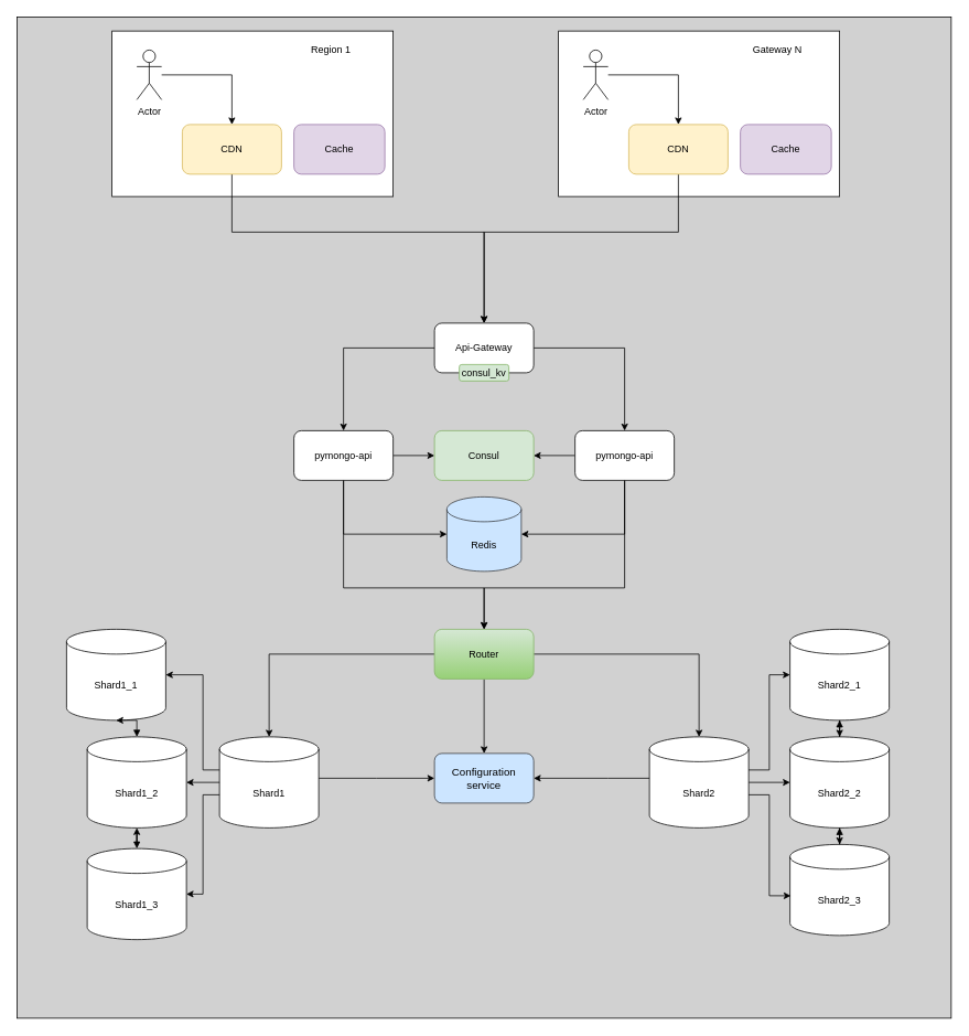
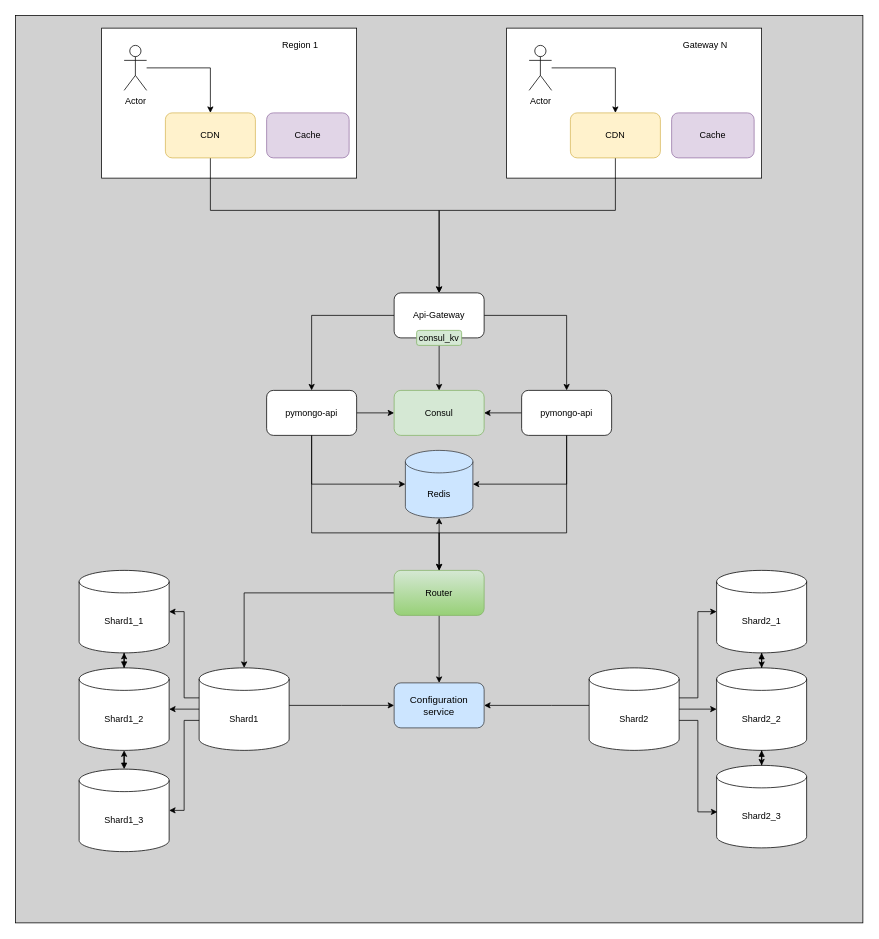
  <mxCell id="0" />
  <mxCell id="1" parent="0" />
  <mxCell id="2" value="" style="whiteSpace=wrap;html=1;fillColor=#D1D1D1;" parent="1" vertex="1"><mxGeometry x="20" y="20" width="1130" height="1210" as="geometry" /></mxCell>
  <mxCell id="3" style="edgeStyle=orthogonalEdgeStyle;rounded=0;orthogonalLoop=1;jettySize=auto;html=1;" parent="1" source="5" target="9" edge="1"><mxGeometry relative="1" as="geometry"><Array as="points"><mxPoint x="755" y="710" /><mxPoint x="585" y="710" /></Array></mxGeometry></mxCell>
  <mxCell id="4" style="edgeStyle=orthogonalEdgeStyle;rounded=0;orthogonalLoop=1;jettySize=auto;html=1;entryX=1;entryY=0.5;entryDx=0;entryDy=0;" parent="1" source="5" target="40" edge="1"><mxGeometry relative="1" as="geometry" /></mxCell>
  <mxCell id="5" value="pymongo-api" style="rounded=1;whiteSpace=wrap;html=1;" parent="1" vertex="1"><mxGeometry x="695" y="520" width="120" height="60" as="geometry" /></mxCell>
  <mxCell id="6" style="edgeStyle=orthogonalEdgeStyle;rounded=0;orthogonalLoop=1;jettySize=auto;html=1;" parent="1" source="9" target="15" edge="1"><mxGeometry relative="1" as="geometry" /></mxCell>
  <mxCell id="7" style="edgeStyle=orthogonalEdgeStyle;rounded=0;orthogonalLoop=1;jettySize=auto;html=1;" parent="1" source="9" target="11" edge="1"><mxGeometry relative="1" as="geometry" /></mxCell>
- <mxCell id="8" style="edgeStyle=orthogonalEdgeStyle;rounded=0;orthogonalLoop=1;jettySize=auto;html=1;" parent="1" source="9" target="14" edge="1"><mxGeometry relative="1" as="geometry" /></mxCell>
+ <mxCell id="8" style="edgeStyle=orthogonalEdgeStyle;rounded=0;orthogonalLoop=1;jettySize=auto;html=1;" parent="1" source="9" target="31" edge="1"><mxGeometry relative="1" as="geometry" /></mxCell>
  <mxCell id="9" value="Router" style="rounded=1;whiteSpace=wrap;html=1;fillColor=#d5e8d4;gradientColor=#97d077;strokeColor=#82b366;" parent="1" vertex="1"><mxGeometry x="525" y="760" width="120" height="60" as="geometry" /></mxCell>
  <mxCell id="10" style="edgeStyle=orthogonalEdgeStyle;rounded=0;orthogonalLoop=1;jettySize=auto;html=1;entryX=0;entryY=0.5;entryDx=0;entryDy=0;" parent="1" target="15" edge="1"><mxGeometry relative="1" as="geometry"><mxPoint x="384.96" y="940" as="sourcePoint" /><mxPoint x="524.96" y="950" as="targetPoint" /><Array as="points"><mxPoint x="455" y="940" /><mxPoint x="455" y="940" /></Array></mxGeometry></mxCell>
  <mxCell id="11" value="Shard1" style="shape=cylinder3;whiteSpace=wrap;html=1;boundedLbl=1;backgroundOutline=1;size=15;" parent="1" vertex="1"><mxGeometry x="265" y="890" width="120" height="110" as="geometry" /></mxCell>
  <mxCell id="12" style="edgeStyle=orthogonalEdgeStyle;rounded=0;orthogonalLoop=1;jettySize=auto;html=1;entryX=1;entryY=0.5;entryDx=0;entryDy=0;" parent="1" source="14" target="15" edge="1"><mxGeometry relative="1" as="geometry"><Array as="points"><mxPoint x="735" y="940" /><mxPoint x="735" y="940" /></Array></mxGeometry></mxCell>
  <mxCell id="13" style="edgeStyle=orthogonalEdgeStyle;rounded=0;orthogonalLoop=1;jettySize=auto;html=1;" parent="1" source="14" target="20" edge="1"><mxGeometry relative="1" as="geometry" /></mxCell>
  <mxCell id="14" value="Shard2" style="shape=cylinder3;whiteSpace=wrap;html=1;boundedLbl=1;backgroundOutline=1;size=15;" parent="1" vertex="1"><mxGeometry x="785" y="890" width="120" height="110" as="geometry" /></mxCell>
  <mxCell id="15" value="&lt;font style=&quot;font-size: 13px;&quot;&gt;Configuration service&lt;/font&gt;" style="rounded=1;whiteSpace=wrap;html=1;fillColor=#cce5ff;strokeColor=#36393d;" parent="1" vertex="1"><mxGeometry x="525" y="910" width="120" height="60" as="geometry" /></mxCell>
- <mxCell id="16" value="Shard1_1" style="shape=cylinder3;whiteSpace=wrap;html=1;boundedLbl=1;backgroundOutline=1;size=15;" parent="1" vertex="1"><mxGeometry x="80" y="760" width="120" height="110" as="geometry" /></mxCell>
+ <mxCell id="16" value="Shard1_1" style="shape=cylinder3;whiteSpace=wrap;html=1;boundedLbl=1;backgroundOutline=1;size=15;" parent="1" vertex="1"><mxGeometry x="105" y="760" width="120" height="110" as="geometry" /></mxCell>
  <mxCell id="17" value="Shard1_2" style="shape=cylinder3;whiteSpace=wrap;html=1;boundedLbl=1;backgroundOutline=1;size=15;" parent="1" vertex="1"><mxGeometry x="105" y="890" width="120" height="110" as="geometry" /></mxCell>
  <mxCell id="18" value="Shard1_3" style="shape=cylinder3;whiteSpace=wrap;html=1;boundedLbl=1;backgroundOutline=1;size=15;" parent="1" vertex="1"><mxGeometry x="105" y="1025" width="120" height="110" as="geometry" /></mxCell>
  <mxCell id="19" value="Shard2_1" style="shape=cylinder3;whiteSpace=wrap;html=1;boundedLbl=1;backgroundOutline=1;size=15;" parent="1" vertex="1"><mxGeometry x="955" y="760" width="120" height="110" as="geometry" /></mxCell>
  <mxCell id="20" value="Shard2_2" style="shape=cylinder3;whiteSpace=wrap;html=1;boundedLbl=1;backgroundOutline=1;size=15;" parent="1" vertex="1"><mxGeometry x="955" y="890" width="120" height="110" as="geometry" /></mxCell>
  <mxCell id="21" value="Shard2_3" style="shape=cylinder3;whiteSpace=wrap;html=1;boundedLbl=1;backgroundOutline=1;size=15;" parent="1" vertex="1"><mxGeometry x="955" y="1020" width="120" height="110" as="geometry" /></mxCell>
  <mxCell id="22" style="edgeStyle=orthogonalEdgeStyle;rounded=0;orthogonalLoop=1;jettySize=auto;html=1;entryX=0;entryY=0.5;entryDx=0;entryDy=0;entryPerimeter=0;" parent="1" source="14" target="19" edge="1"><mxGeometry relative="1" as="geometry"><Array as="points"><mxPoint x="930" y="930" /><mxPoint x="930" y="815" /></Array></mxGeometry></mxCell>
  <mxCell id="23" style="edgeStyle=orthogonalEdgeStyle;rounded=0;orthogonalLoop=1;jettySize=auto;html=1;entryX=0.008;entryY=0.564;entryDx=0;entryDy=0;entryPerimeter=0;" parent="1" source="14" target="21" edge="1"><mxGeometry relative="1" as="geometry"><Array as="points"><mxPoint x="930" y="960" /><mxPoint x="930" y="1082" /></Array></mxGeometry></mxCell>
  <mxCell id="24" style="edgeStyle=orthogonalEdgeStyle;rounded=0;orthogonalLoop=1;jettySize=auto;html=1;entryX=1;entryY=0.5;entryDx=0;entryDy=0;entryPerimeter=0;" parent="1" source="11" target="17" edge="1"><mxGeometry relative="1" as="geometry" /></mxCell>
  <mxCell id="25" style="edgeStyle=orthogonalEdgeStyle;rounded=0;orthogonalLoop=1;jettySize=auto;html=1;entryX=1;entryY=0.5;entryDx=0;entryDy=0;entryPerimeter=0;" parent="1" source="11" target="16" edge="1"><mxGeometry relative="1" as="geometry"><Array as="points"><mxPoint x="245" y="930" /><mxPoint x="245" y="815" /></Array></mxGeometry></mxCell>
  <mxCell id="26" style="edgeStyle=orthogonalEdgeStyle;rounded=0;orthogonalLoop=1;jettySize=auto;html=1;entryX=1;entryY=0.5;entryDx=0;entryDy=0;entryPerimeter=0;" parent="1" source="11" target="18" edge="1"><mxGeometry relative="1" as="geometry"><Array as="points"><mxPoint x="245" y="960" /><mxPoint x="245" y="1080" /></Array></mxGeometry></mxCell>
  <mxCell id="27" style="edgeStyle=orthogonalEdgeStyle;rounded=0;orthogonalLoop=1;jettySize=auto;html=1;entryX=0.5;entryY=0;entryDx=0;entryDy=0;entryPerimeter=0;startArrow=block;startFill=1;" parent="1" source="19" target="20" edge="1"><mxGeometry relative="1" as="geometry" /></mxCell>
  <mxCell id="28" style="edgeStyle=orthogonalEdgeStyle;rounded=0;orthogonalLoop=1;jettySize=auto;html=1;entryX=0.5;entryY=0;entryDx=0;entryDy=0;entryPerimeter=0;startArrow=block;startFill=1;" parent="1" source="20" target="21" edge="1"><mxGeometry relative="1" as="geometry" /></mxCell>
  <mxCell id="29" style="edgeStyle=orthogonalEdgeStyle;rounded=0;orthogonalLoop=1;jettySize=auto;html=1;entryX=0.5;entryY=1;entryDx=0;entryDy=0;entryPerimeter=0;startArrow=block;startFill=1;" parent="1" source="17" target="16" edge="1"><mxGeometry relative="1" as="geometry" /></mxCell>
  <mxCell id="30" style="edgeStyle=orthogonalEdgeStyle;rounded=0;orthogonalLoop=1;jettySize=auto;html=1;entryX=0.5;entryY=1;entryDx=0;entryDy=0;entryPerimeter=0;startArrow=block;startFill=1;" parent="1" source="18" target="17" edge="1"><mxGeometry relative="1" as="geometry" /></mxCell>
  <mxCell id="31" value="Redis" style="shape=cylinder3;whiteSpace=wrap;html=1;boundedLbl=1;backgroundOutline=1;size=15;fillColor=#cce5ff;strokeColor=#36393d;" parent="1" vertex="1"><mxGeometry x="540" y="600" width="90" height="90" as="geometry" /></mxCell>
  <mxCell id="32" style="edgeStyle=orthogonalEdgeStyle;rounded=0;orthogonalLoop=1;jettySize=auto;html=1;" parent="1" source="34" target="5" edge="1"><mxGeometry relative="1" as="geometry" /></mxCell>
  <mxCell id="33" style="edgeStyle=orthogonalEdgeStyle;rounded=0;orthogonalLoop=1;jettySize=auto;html=1;" parent="1" source="34" target="37" edge="1"><mxGeometry relative="1" as="geometry" /></mxCell>
  <mxCell id="34" value="Api-Gateway" style="rounded=1;whiteSpace=wrap;html=1;" parent="1" vertex="1"><mxGeometry x="525" y="390" width="120" height="60" as="geometry" /></mxCell>
  <mxCell id="35" style="edgeStyle=orthogonalEdgeStyle;rounded=0;orthogonalLoop=1;jettySize=auto;html=1;" parent="1" source="37" target="9" edge="1"><mxGeometry relative="1" as="geometry"><Array as="points"><mxPoint x="415" y="710" /><mxPoint x="585" y="710" /></Array></mxGeometry></mxCell>
  <mxCell id="36" style="edgeStyle=orthogonalEdgeStyle;rounded=0;orthogonalLoop=1;jettySize=auto;html=1;entryX=0;entryY=0.5;entryDx=0;entryDy=0;" parent="1" source="37" target="40" edge="1"><mxGeometry relative="1" as="geometry" /></mxCell>
  <mxCell id="37" value="pymongo-api" style="rounded=1;whiteSpace=wrap;html=1;" parent="1" vertex="1"><mxGeometry x="355" y="520" width="120" height="60" as="geometry" /></mxCell>
  <mxCell id="38" style="edgeStyle=orthogonalEdgeStyle;rounded=0;orthogonalLoop=1;jettySize=auto;html=1;entryX=0;entryY=0.5;entryDx=0;entryDy=0;entryPerimeter=0;" parent="1" source="37" target="31" edge="1"><mxGeometry relative="1" as="geometry"><Array as="points"><mxPoint x="415" y="645" /></Array></mxGeometry></mxCell>
  <mxCell id="39" style="edgeStyle=orthogonalEdgeStyle;rounded=0;orthogonalLoop=1;jettySize=auto;html=1;entryX=1;entryY=0.5;entryDx=0;entryDy=0;entryPerimeter=0;" parent="1" source="5" target="31" edge="1"><mxGeometry relative="1" as="geometry"><Array as="points"><mxPoint x="755" y="645" /></Array></mxGeometry></mxCell>
  <mxCell id="40" value="Consul" style="rounded=1;whiteSpace=wrap;html=1;fillColor=#d5e8d4;strokeColor=#82b366;" parent="1" vertex="1"><mxGeometry x="525" y="520" width="120" height="60" as="geometry" /></mxCell>
+ <mxCell id="41" style="edgeStyle=orthogonalEdgeStyle;rounded=0;orthogonalLoop=1;jettySize=auto;html=1;" parent="1" source="42" target="40" edge="1"><mxGeometry relative="1" as="geometry" /></mxCell>
  <mxCell id="42" value="consul_kv" style="rounded=1;whiteSpace=wrap;html=1;fillColor=#d5e8d4;strokeColor=#82b366;" parent="1" vertex="1"><mxGeometry x="555" y="440" width="60" height="20" as="geometry" /></mxCell>
  <mxCell id="43" value="" style="rounded=0;whiteSpace=wrap;html=1;align=left;" vertex="1" parent="1"><mxGeometry x="135" y="37" width="340" height="200" as="geometry" /></mxCell>
  <mxCell id="44" style="edgeStyle=orthogonalEdgeStyle;rounded=0;orthogonalLoop=1;jettySize=auto;html=1;" edge="1" parent="1" source="45" target="47"><mxGeometry relative="1" as="geometry" /></mxCell>
  <mxCell id="45" value="Actor" style="shape=umlActor;verticalLabelPosition=bottom;verticalAlign=top;html=1;outlineConnect=0;" vertex="1" parent="1"><mxGeometry x="165" y="60" width="30" height="60" as="geometry" /></mxCell>
  <mxCell id="46" style="edgeStyle=orthogonalEdgeStyle;rounded=0;orthogonalLoop=1;jettySize=auto;html=1;entryX=0.5;entryY=0;entryDx=0;entryDy=0;" edge="1" parent="1" source="47" target="34"><mxGeometry relative="1" as="geometry"><Array as="points"><mxPoint x="280" y="280" /><mxPoint x="585" y="280" /></Array></mxGeometry></mxCell>
  <mxCell id="47" value="CDN" style="rounded=1;whiteSpace=wrap;html=1;fillColor=#fff2cc;strokeColor=#d6b656;" vertex="1" parent="1"><mxGeometry x="220" y="150" width="120" height="60" as="geometry" /></mxCell>
  <mxCell id="48" value="" style="rounded=0;whiteSpace=wrap;html=1;align=left;" vertex="1" parent="1"><mxGeometry x="675" y="37" width="340" height="200" as="geometry" /></mxCell>
  <mxCell id="49" style="edgeStyle=orthogonalEdgeStyle;rounded=0;orthogonalLoop=1;jettySize=auto;html=1;" edge="1" parent="1" source="50" target="52"><mxGeometry relative="1" as="geometry" /></mxCell>
  <mxCell id="50" value="Actor" style="shape=umlActor;verticalLabelPosition=bottom;verticalAlign=top;html=1;outlineConnect=0;" vertex="1" parent="1"><mxGeometry x="705" y="60" width="30" height="60" as="geometry" /></mxCell>
  <mxCell id="51" style="edgeStyle=orthogonalEdgeStyle;rounded=0;orthogonalLoop=1;jettySize=auto;html=1;" edge="1" parent="1" source="52" target="34"><mxGeometry relative="1" as="geometry"><Array as="points"><mxPoint x="820" y="280" /><mxPoint x="585" y="280" /></Array></mxGeometry></mxCell>
  <mxCell id="52" value="CDN" style="rounded=1;whiteSpace=wrap;html=1;fillColor=#fff2cc;strokeColor=#d6b656;" vertex="1" parent="1"><mxGeometry x="760" y="150" width="120" height="60" as="geometry" /></mxCell>
  <mxCell id="53" value="Region 1" style="rounded=0;whiteSpace=wrap;html=1;strokeColor=none;" vertex="1" parent="1"><mxGeometry x="340" y="50" width="120" height="20" as="geometry" /></mxCell>
  <mxCell id="54" value="Gateway N" style="rounded=0;whiteSpace=wrap;html=1;strokeColor=none;" vertex="1" parent="1"><mxGeometry x="880" y="50" width="120" height="20" as="geometry" /></mxCell>
  <mxCell id="55" value="Cache" style="rounded=1;whiteSpace=wrap;html=1;fillColor=#e1d5e7;strokeColor=#9673a6;" vertex="1" parent="1"><mxGeometry x="355" y="150" width="110" height="60" as="geometry" /></mxCell>
  <mxCell id="56" value="Cache" style="rounded=1;whiteSpace=wrap;html=1;fillColor=#e1d5e7;strokeColor=#9673a6;" vertex="1" parent="1"><mxGeometry x="895" y="150" width="110" height="60" as="geometry" /></mxCell>
